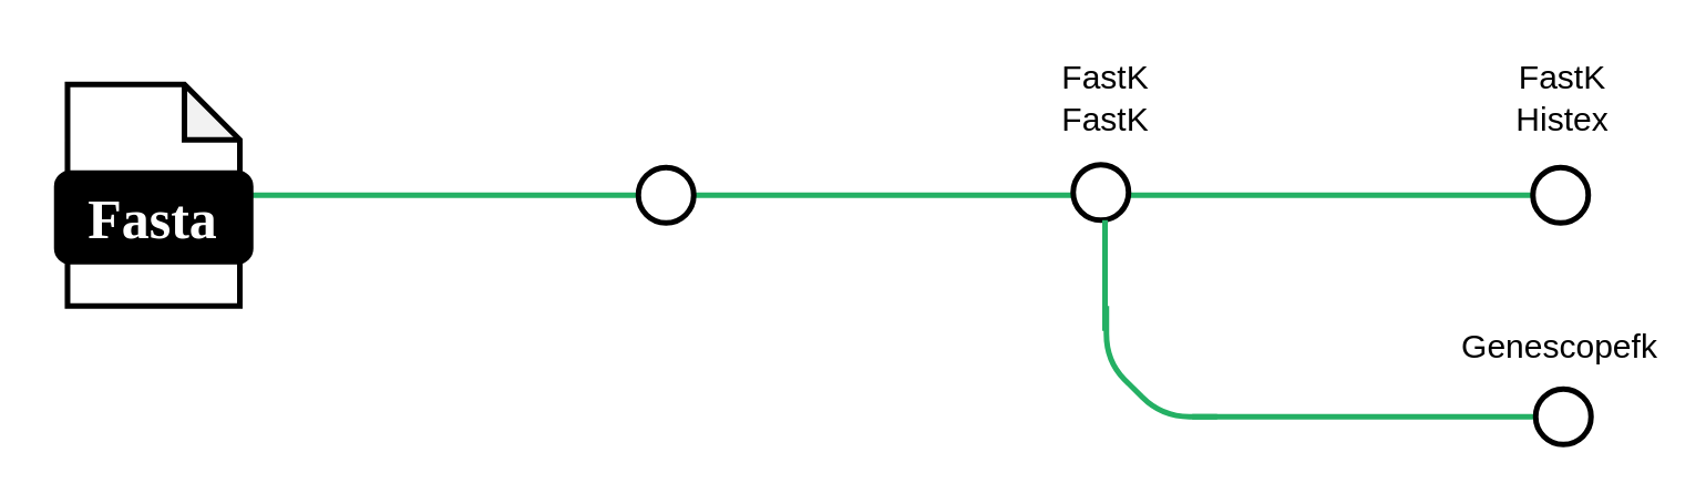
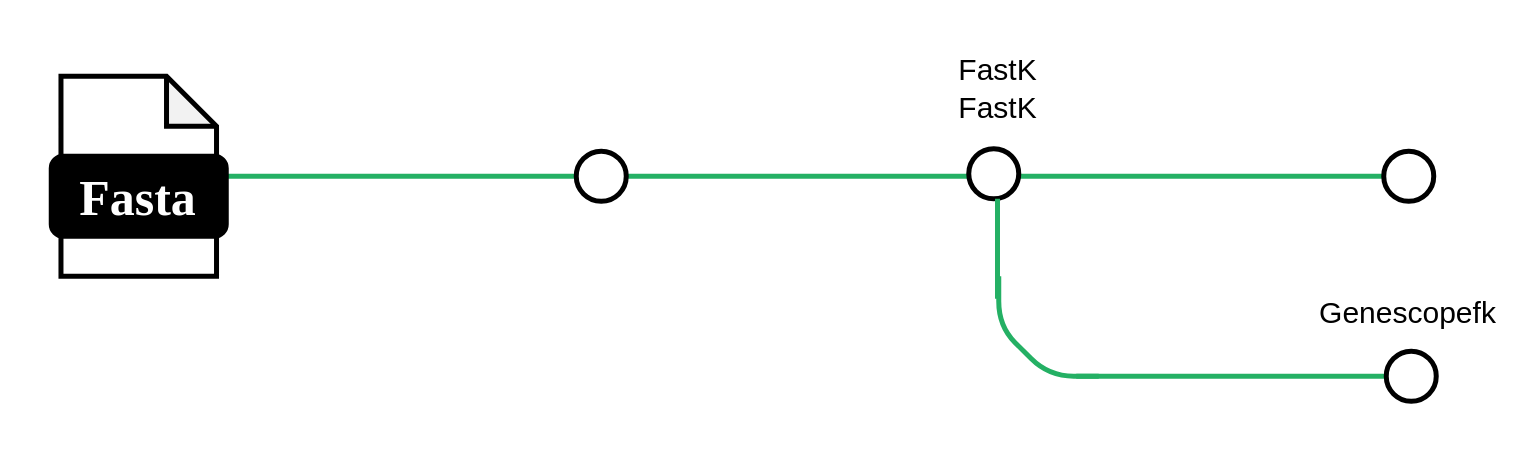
  <mxCell id="0" />
  <mxCell id="1" parent="0" />
  <mxCell id="2" value="" style="endArrow=none;html=1;rounded=1;strokeWidth=2;strokeColor=#24B064;exitX=1;exitY=0.75;exitDx=0;exitDy=0;entryX=1;entryY=0.5;entryDx=0;entryDy=0;" edge="1" parent="1" target="8"><mxGeometry width="50" height="50" relative="1" as="geometry"><mxPoint x="90" y="70" as="sourcePoint" /><mxPoint x="630" y="70" as="targetPoint" /></mxGeometry></mxCell>
  <mxCell id="3" value="" style="ellipse;whiteSpace=wrap;html=1;aspect=fixed;rounded=1;rotation=0;strokeWidth=2;" vertex="1" parent="1"><mxGeometry x="230" y="60" width="20" height="20" as="geometry" /></mxCell>
  <mxCell id="4" value="" style="ellipse;whiteSpace=wrap;html=1;aspect=fixed;rounded=1;rotation=0;strokeWidth=2;" vertex="1" parent="1"><mxGeometry x="387" y="59" width="20" height="20" as="geometry" /></mxCell>
  <mxCell id="5" value="FastK FastK" style="text;html=1;strokeColor=none;fillColor=none;align=center;verticalAlign=middle;whiteSpace=wrap;rounded=0;" vertex="1" parent="1"><mxGeometry x="369" y="20" width="60" height="30" as="geometry" /></mxCell>
- <mxCell id="6" value="FastK Histex" style="text;html=1;strokeColor=none;fillColor=none;align=center;verticalAlign=middle;whiteSpace=wrap;rounded=0;" vertex="1" parent="1"><mxGeometry x="534" y="20" width="60" height="30" as="geometry" /></mxCell>
  <mxCell id="7" value="Genescopefk" style="text;html=1;strokeColor=none;fillColor=none;align=center;verticalAlign=middle;whiteSpace=wrap;rounded=0;" vertex="1" parent="1"><mxGeometry x="533" y="110" width="60" height="30" as="geometry" /></mxCell>
  <mxCell id="8" value="" style="ellipse;whiteSpace=wrap;html=1;aspect=fixed;rounded=1;rotation=0;strokeWidth=2;" vertex="1" parent="1"><mxGeometry x="553" y="60" width="20" height="20" as="geometry" /></mxCell>
  <mxCell id="9" value="" style="endArrow=none;html=1;rounded=1;strokeWidth=2;strokeColor=#24B064;" edge="1" parent="1" source="13"><mxGeometry width="50" height="50" relative="1" as="geometry"><mxPoint x="430" y="150" as="sourcePoint" /><mxPoint x="570" y="150" as="targetPoint" /></mxGeometry></mxCell>
  <mxCell id="10" value="" style="endArrow=none;html=1;rounded=1;strokeWidth=2;strokeColor=#24B064;" edge="1" parent="1"><mxGeometry width="50" height="50" relative="1" as="geometry"><mxPoint x="439" y="150" as="sourcePoint" /><mxPoint x="399" y="110" as="targetPoint" /><Array as="points"><mxPoint x="419" y="150" /><mxPoint x="399" y="130" /></Array></mxGeometry></mxCell>
  <mxCell id="11" value="" style="endArrow=none;html=1;rounded=1;strokeWidth=2;strokeColor=#24B064;" edge="1" parent="1"><mxGeometry width="50" height="50" relative="1" as="geometry"><mxPoint x="398.5" y="119" as="sourcePoint" /><mxPoint x="398.5" y="79" as="targetPoint" /></mxGeometry></mxCell>
  <mxCell id="12" value="" style="endArrow=none;html=1;rounded=1;strokeWidth=2;strokeColor=#24B064;" edge="1" parent="1" target="13"><mxGeometry width="50" height="50" relative="1" as="geometry"><mxPoint x="430" y="150" as="sourcePoint" /><mxPoint x="570" y="150" as="targetPoint" /></mxGeometry></mxCell>
  <mxCell id="13" value="" style="ellipse;whiteSpace=wrap;html=1;aspect=fixed;rounded=1;rotation=0;strokeWidth=2;" vertex="1" parent="1"><mxGeometry x="554" y="140" width="20" height="20" as="geometry" /></mxCell>
  <mxCell id="14" value="" style="group;aspect=fixed;" vertex="1" connectable="0" parent="1"><mxGeometry x="20" y="30" width="70" height="80" as="geometry" /></mxCell>
  <mxCell id="15" value="" style="shape=note;whiteSpace=wrap;html=1;backgroundOutline=1;darkOpacity=0.05;rounded=1;size=20;strokeWidth=2;" vertex="1" parent="14"><mxGeometry x="3.889" width="62.222" height="80" as="geometry" /></mxCell>
  <mxCell id="16" value="&lt;font data-font-src=&quot;https://fonts.googleapis.com/css?family=Maven+Pro&quot; face=&quot;Maven Pro&quot; color=&quot;#ffffff&quot;&gt;&lt;b&gt;&lt;font style=&quot;font-size: 20px;&quot;&gt;Fasta&lt;/font&gt;&lt;/b&gt;&lt;/font&gt;" style="rounded=1;whiteSpace=wrap;html=1;strokeWidth=2;fillColor=#000000;" vertex="1" parent="14"><mxGeometry y="32" width="70" height="32" as="geometry" /></mxCell>
